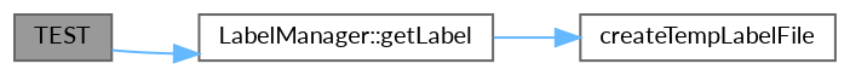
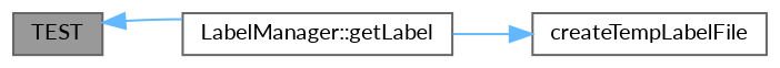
  digraph {
    fontname=Lato
    rankdir=LR
    node [color=grey40 fillcolor=white fontname=Lato fontsize=10 shape=box style=filled]
    edge [color=steelblue1 fontname=Lato fontsize=10 labelfontname=Helvetica labelfontsize=10 style=solid]
    n1 [color=gray40 fillcolor=grey60 fontcolor=black height=0.2 label=TEST width=0.4]
    n2 [height=0.2 label="LabelManager::getLabel" width=0.4]
    n3 [height=0.2 label=createTempLabelFile width=0.4]
-   n1 -> n2
+   n2 -> n1
    n2 -> n3
  }
